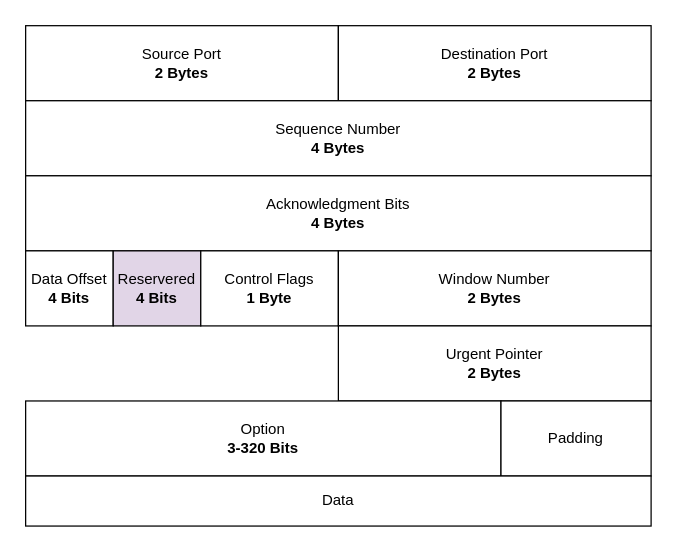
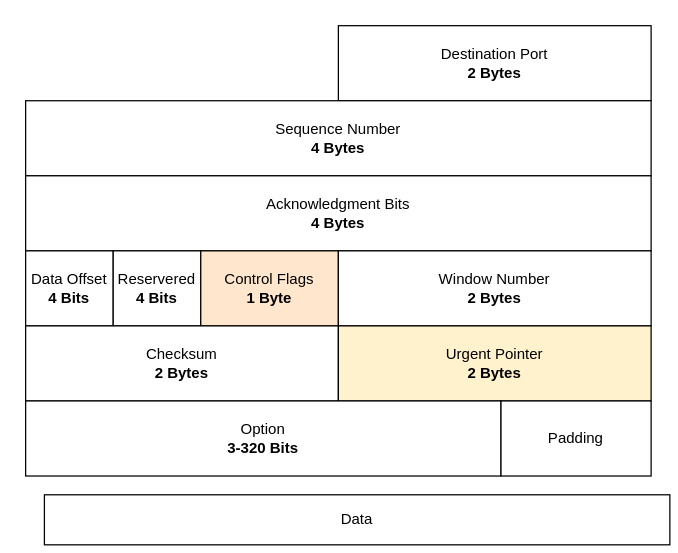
  <mxCell id="0" />
  <mxCell id="1" parent="0" />
- <mxCell id="2" value="&lt;div&gt;Source Port&lt;/div&gt;&lt;div&gt;&lt;b&gt;2 Bytes&lt;/b&gt;&lt;/div&gt;" style="rounded=0;whiteSpace=wrap;html=1;" vertex="1" parent="1"><mxGeometry x="20" y="20" width="250" height="60" as="geometry" /></mxCell>
  <mxCell id="3" value="&lt;div&gt;Destination Port&lt;/div&gt;&lt;div&gt;&lt;b&gt;2 Bytes&lt;/b&gt;&lt;/div&gt;" style="rounded=0;whiteSpace=wrap;html=1;" vertex="1" parent="1"><mxGeometry x="270" y="20" width="250" height="60" as="geometry" /></mxCell>
  <mxCell id="4" value="&lt;div&gt;Sequence Number&lt;/div&gt;&lt;div&gt;&lt;b&gt;4 Bytes&lt;/b&gt;&lt;/div&gt;" style="rounded=0;whiteSpace=wrap;html=1;" vertex="1" parent="1"><mxGeometry x="20" y="80" width="500" height="60" as="geometry" /></mxCell>
  <mxCell id="5" value="&lt;div&gt;Acknowledgment Bits&lt;/div&gt;&lt;div&gt;&lt;b&gt;4 Bytes&lt;/b&gt;&lt;/div&gt;" style="rounded=0;whiteSpace=wrap;html=1;" vertex="1" parent="1"><mxGeometry x="20" y="140" width="500" height="60" as="geometry" /></mxCell>
  <mxCell id="6" value="&lt;div&gt;Data Offset&lt;/div&gt;&lt;div&gt;&lt;b&gt;4 Bits&lt;/b&gt;&lt;/div&gt;" style="rounded=0;whiteSpace=wrap;html=1;" vertex="1" parent="1"><mxGeometry x="20" y="200" width="70" height="60" as="geometry" /></mxCell>
- <mxCell id="7" value="&lt;div&gt;Reservered&lt;/div&gt;&lt;div&gt;&lt;b&gt;4 Bits&lt;/b&gt;&lt;/div&gt;" style="rounded=0;whiteSpace=wrap;html=1;fillColor=#e1d5e7;" vertex="1" parent="1"><mxGeometry x="90" y="200" width="70" height="60" as="geometry" /></mxCell>
- <mxCell id="8" value="&lt;div&gt;Control Flags&lt;/div&gt;&lt;b&gt;1 Byte&lt;/b&gt;" style="rounded=0;whiteSpace=wrap;html=1;" vertex="1" parent="1"><mxGeometry x="160" y="200" width="110" height="60" as="geometry" /></mxCell>
+ <mxCell id="7" value="&lt;div&gt;Reservered&lt;/div&gt;&lt;div&gt;&lt;b&gt;4 Bits&lt;/b&gt;&lt;/div&gt;" style="rounded=0;whiteSpace=wrap;html=1;" vertex="1" parent="1"><mxGeometry x="90" y="200" width="70" height="60" as="geometry" /></mxCell>
+ <mxCell id="8" value="&lt;div&gt;Control Flags&lt;/div&gt;&lt;b&gt;1 Byte&lt;/b&gt;" style="rounded=0;whiteSpace=wrap;html=1;fillColor=#ffe6cc;" vertex="1" parent="1"><mxGeometry x="160" y="200" width="110" height="60" as="geometry" /></mxCell>
  <mxCell id="9" value="&lt;div&gt;Window Number&lt;/div&gt;&lt;div&gt;&lt;b&gt;2 Bytes&lt;/b&gt;&lt;/div&gt;" style="rounded=0;whiteSpace=wrap;html=1;" vertex="1" parent="1"><mxGeometry x="270" y="200" width="250" height="60" as="geometry" /></mxCell>
- <mxCell id="11" value="&lt;div&gt;Urgent Pointer&lt;/div&gt;&lt;div&gt;&lt;b&gt;2 Bytes&lt;/b&gt;&lt;/div&gt;" style="rounded=0;whiteSpace=wrap;html=1;" vertex="1" parent="1"><mxGeometry x="270" y="260" width="250" height="60" as="geometry" /></mxCell>
+ <mxCell id="10" value="&lt;div&gt;Checksum&lt;/div&gt;&lt;div&gt;&lt;b&gt;2 Bytes&lt;/b&gt;&lt;/div&gt;" style="rounded=0;whiteSpace=wrap;html=1;" vertex="1" parent="1"><mxGeometry x="20" y="260" width="250" height="60" as="geometry" /></mxCell>
+ <mxCell id="11" value="&lt;div&gt;Urgent Pointer&lt;/div&gt;&lt;div&gt;&lt;b&gt;2 Bytes&lt;/b&gt;&lt;/div&gt;" style="rounded=0;whiteSpace=wrap;html=1;fillColor=#fff2cc;" vertex="1" parent="1"><mxGeometry x="270" y="260" width="250" height="60" as="geometry" /></mxCell>
  <mxCell id="12" value="&lt;div&gt;Option&lt;/div&gt;&lt;div&gt;&lt;b&gt;3-320 Bits&lt;/b&gt;&lt;/div&gt;" style="rounded=0;whiteSpace=wrap;html=1;" vertex="1" parent="1"><mxGeometry x="20" y="320" width="380" height="60" as="geometry" /></mxCell>
  <mxCell id="13" value="Padding" style="rounded=0;whiteSpace=wrap;html=1;" vertex="1" parent="1"><mxGeometry x="400" y="320" width="120" height="60" as="geometry" /></mxCell>
- <mxCell id="14" value="Data" style="rounded=0;whiteSpace=wrap;html=1;" vertex="1" parent="1"><mxGeometry x="20" y="380" width="500" height="40" as="geometry" /></mxCell>
+ <mxCell id="14" value="Data" style="rounded=0;whiteSpace=wrap;html=1;" vertex="1" parent="1"><mxGeometry x="35" y="395" width="500" height="40" as="geometry" /></mxCell>
